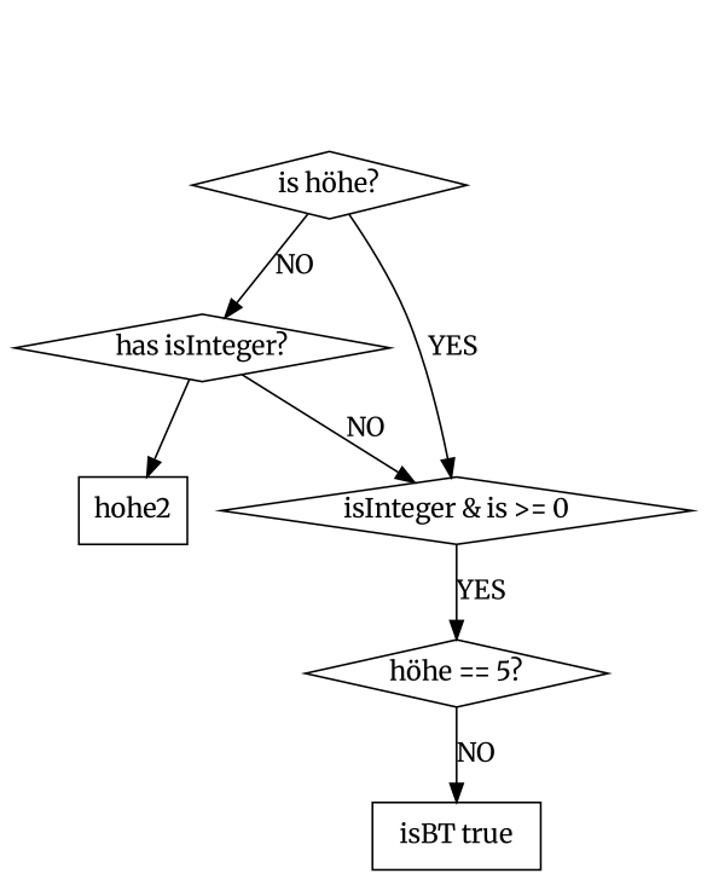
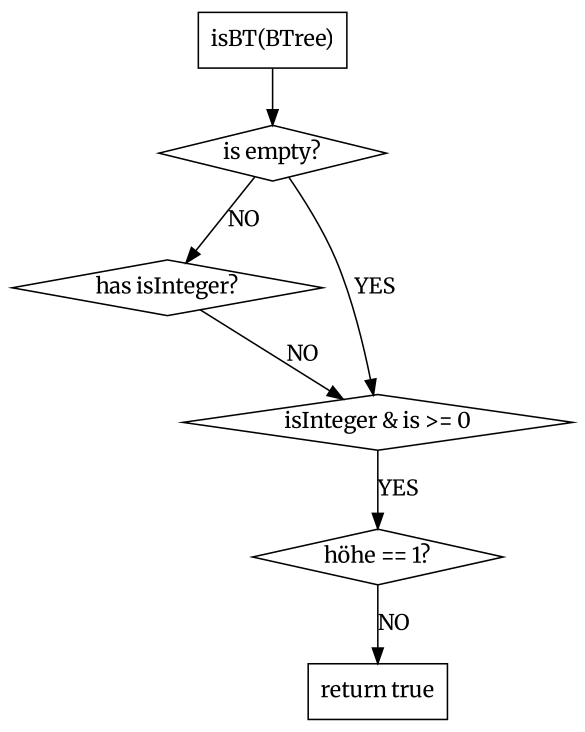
  digraph {
    compound=true
    fontname=Merriweather
    node [fontname=Merriweather shape=diamond]
    edge [fontname=Merriweather]
-   n1 [label="is höhe?"]
+   n1 [label="is empty?"]
    n2 [label="has isInteger?"]
    n3 [label="isInteger & is >= 0"]
-   "return true" [shape=box label="isBT true"]
-   hohe2 [shape=box]
-   n7 [label="höhe == 5?"]
+   "isBT(BTree)" [shape=box]
+   "return true" [shape=box]
+   n7 [label="höhe == 1?"]
    n1 -> n2 [label=NO shape=diamaond]
    n1 -> n3 [label=YES]
    n2 -> n3 [label=NO]
-   n2 -> hohe2
    n3 -> n7 [label=YES]
+   "isBT(BTree)" -> n1
    n7 -> "return true" [label=NO]
  }
